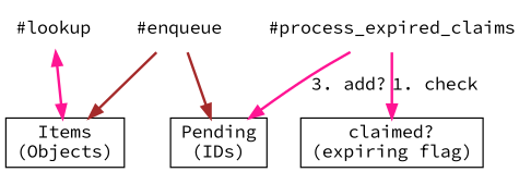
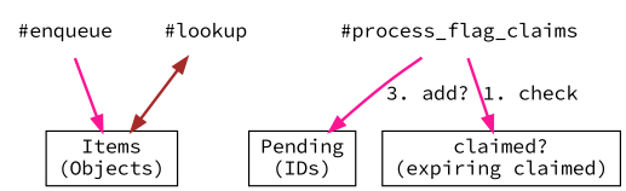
  digraph {
    fontname="Source Code Pro"
    node [fontname="Source Code Pro" shape=none]
    edge [color=brown fontname="Source Code Pro" style=bold]
    n1 [label="#enqueue"]
    n2 [label="#lookup"]
-   n3 [label="#process_expired_claims"]
+   n3 [label="#process_flag_claims"]
    n4 [label="Items\n(Objects)" shape=box]
    n5 [label="Pending\n(IDs)" shape=box]
-   n6 [label="claimed?\n(expiring flag)" shape=box]
+   n6 [label="claimed?\n(expiring claimed)" shape=box]
    subgraph sub_1 {
      rank=same
      n1
      n2
      n3
    }
-   n1 -> n4
-   n1 -> n5
-   n2 -> n4 [color=deeppink dir=both]
+   n1 -> n4 [color=deeppink]
+   n2 -> n4 [dir=both]
    n3 -> n5 [color=deeppink label="3. add?"]
    n3 -> n6 [color=deeppink label="1. check"]
  }
